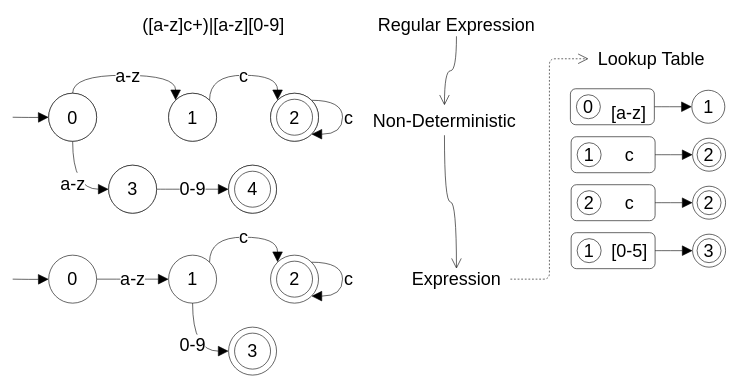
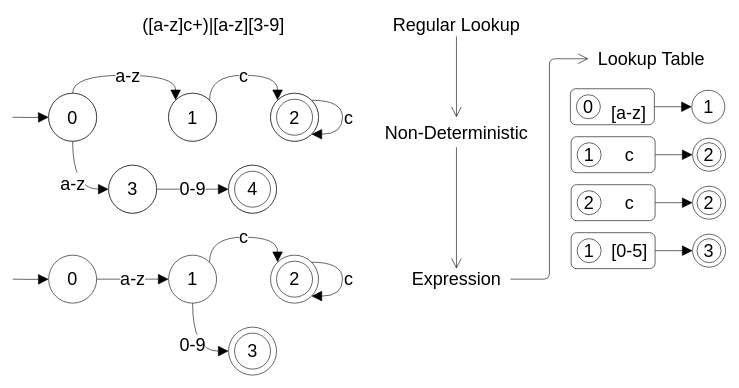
  <mxCell id="0" />
  <mxCell id="1" parent="0" />
  <mxCell id="2" value="1" style="ellipse;whiteSpace=wrap;html=1;aspect=fixed;fontSize=30;strokeColor=#000000;" vertex="1" parent="1"><mxGeometry x="1152.5" y="150" width="55" height="55" as="geometry" /></mxCell>
  <mxCell id="3" style="edgeStyle=orthogonalEdgeStyle;curved=1;html=1;exitX=1;exitY=0.5;exitDx=0;exitDy=0;entryX=0;entryY=0.5;entryDx=0;entryDy=0;fontSize=30;endArrow=block;endFill=1;endSize=15;" edge="1" parent="1" source="4" target="2"><mxGeometry relative="1" as="geometry" /></mxCell>
  <mxCell id="4" value="" style="rounded=1;whiteSpace=wrap;html=1;fontSize=30;strokeColor=#000000;" vertex="1" parent="1"><mxGeometry x="950" y="147.5" width="140" height="60" as="geometry" /></mxCell>
  <mxCell id="5" value="a-z" style="edgeStyle=orthogonalEdgeStyle;html=1;exitX=0.5;exitY=0;exitDx=0;exitDy=0;entryX=0;entryY=0;entryDx=0;entryDy=0;fontSize=30;endArrow=block;endFill=1;endSize=15;curved=1;" edge="1" parent="1" source="8" target="10"><mxGeometry relative="1" as="geometry"><Array as="points"><mxPoint x="120" y="125" /><mxPoint x="292" y="125" /></Array></mxGeometry></mxCell>
  <mxCell id="6" value="a-z" style="edgeStyle=orthogonalEdgeStyle;curved=1;html=1;exitX=0.5;exitY=1;exitDx=0;exitDy=0;entryX=0;entryY=0.5;entryDx=0;entryDy=0;fontSize=30;endArrow=block;endFill=1;endSize=15;" edge="1" parent="1" source="8" target="16"><mxGeometry relative="1" as="geometry" /></mxCell>
  <mxCell id="7" style="edgeStyle=orthogonalEdgeStyle;curved=1;html=1;fontSize=30;endArrow=block;endFill=1;endSize=15;entryX=0;entryY=0.5;entryDx=0;entryDy=0;" edge="1" parent="1" target="8"><mxGeometry relative="1" as="geometry"><mxPoint x="20" y="145" as="targetPoint" /><mxPoint x="20" y="195" as="sourcePoint" /></mxGeometry></mxCell>
  <mxCell id="8" value="0" style="ellipse;whiteSpace=wrap;html=1;aspect=fixed;fontSize=30;" vertex="1" parent="1"><mxGeometry x="80" y="155" width="80" height="80" as="geometry" /></mxCell>
  <mxCell id="9" value="c" style="edgeStyle=orthogonalEdgeStyle;curved=1;html=1;exitX=1;exitY=0;exitDx=0;exitDy=0;entryX=0;entryY=0;entryDx=0;entryDy=0;fontSize=30;endArrow=block;endFill=1;endSize=15;" edge="1" parent="1" source="10" target="11"><mxGeometry relative="1" as="geometry"><Array as="points"><mxPoint x="348" y="125" /><mxPoint x="462" y="125" /></Array></mxGeometry></mxCell>
  <mxCell id="10" value="1" style="ellipse;whiteSpace=wrap;html=1;aspect=fixed;fontSize=30;" vertex="1" parent="1"><mxGeometry x="280" y="155" width="80" height="80" as="geometry" /></mxCell>
  <mxCell id="11" value="2" style="ellipse;whiteSpace=wrap;html=1;aspect=fixed;fontSize=30;" vertex="1" parent="1"><mxGeometry x="450" y="155" width="80" height="80" as="geometry" /></mxCell>
  <mxCell id="12" value="2" style="ellipse;whiteSpace=wrap;html=1;aspect=fixed;fontSize=30;" vertex="1" parent="1"><mxGeometry x="460" y="165" width="60" height="60" as="geometry" /></mxCell>
- <mxCell id="13" value="([a-z]c+)|[a-z][0-9]" style="text;html=1;strokeColor=none;fillColor=none;align=center;verticalAlign=middle;whiteSpace=wrap;rounded=0;fontSize=30;" vertex="1" parent="1"><mxGeometry x="80" y="25" width="550" height="30" as="geometry" /></mxCell>
+ <mxCell id="13" value="([a-z]c+)|[a-z][3-9]" style="text;html=1;strokeColor=none;fillColor=none;align=center;verticalAlign=middle;whiteSpace=wrap;rounded=0;fontSize=30;" vertex="1" parent="1"><mxGeometry x="80" y="25" width="550" height="30" as="geometry" /></mxCell>
  <mxCell id="14" value="c" style="edgeStyle=orthogonalEdgeStyle;curved=1;html=1;exitX=1;exitY=0;exitDx=0;exitDy=0;fontSize=30;endArrow=block;endFill=1;endSize=15;entryX=1;entryY=1;entryDx=0;entryDy=0;" edge="1" parent="1" source="11" target="11"><mxGeometry y="10" relative="1" as="geometry"><mxPoint x="550" y="235" as="targetPoint" /><Array as="points"><mxPoint x="570" y="167" /><mxPoint x="570" y="224" /></Array><mxPoint as="offset" /></mxGeometry></mxCell>
  <mxCell id="15" value="0-9" style="edgeStyle=orthogonalEdgeStyle;curved=1;html=1;exitX=1;exitY=0.5;exitDx=0;exitDy=0;entryX=0;entryY=0.5;entryDx=0;entryDy=0;fontSize=30;endArrow=block;endFill=1;endSize=15;" edge="1" parent="1" source="16" target="17"><mxGeometry relative="1" as="geometry" /></mxCell>
  <mxCell id="16" value="3" style="ellipse;whiteSpace=wrap;html=1;aspect=fixed;fontSize=30;" vertex="1" parent="1"><mxGeometry x="180" y="275" width="80" height="80" as="geometry" /></mxCell>
  <mxCell id="17" value="2" style="ellipse;whiteSpace=wrap;html=1;aspect=fixed;fontSize=30;" vertex="1" parent="1"><mxGeometry x="380" y="275" width="80" height="80" as="geometry" /></mxCell>
  <mxCell id="18" value="4" style="ellipse;whiteSpace=wrap;html=1;aspect=fixed;fontSize=30;" vertex="1" parent="1"><mxGeometry x="390" y="285" width="60" height="60" as="geometry" /></mxCell>
  <mxCell id="19" value="a-z" style="edgeStyle=orthogonalEdgeStyle;html=1;exitX=1;exitY=0.5;exitDx=0;exitDy=0;entryX=0;entryY=0.5;entryDx=0;entryDy=0;fontSize=30;endArrow=block;endFill=1;endSize=15;curved=1;" edge="1" parent="1" source="21" target="23"><mxGeometry relative="1" as="geometry"><Array as="points"><mxPoint x="230" y="465" /><mxPoint x="230" y="465" /></Array></mxGeometry></mxCell>
  <mxCell id="20" style="edgeStyle=orthogonalEdgeStyle;curved=1;html=1;fontSize=30;endArrow=block;endFill=1;endSize=15;entryX=0;entryY=0.5;entryDx=0;entryDy=0;" edge="1" parent="1" target="21"><mxGeometry relative="1" as="geometry"><mxPoint x="20" y="415" as="targetPoint" /><mxPoint x="20" y="465" as="sourcePoint" /></mxGeometry></mxCell>
  <mxCell id="21" value="0" style="ellipse;whiteSpace=wrap;html=1;aspect=fixed;fontSize=30;strokeColor=#000000;" vertex="1" parent="1"><mxGeometry x="80" y="425" width="80" height="80" as="geometry" /></mxCell>
  <mxCell id="22" value="c" style="edgeStyle=orthogonalEdgeStyle;curved=1;html=1;exitX=1;exitY=0;exitDx=0;exitDy=0;entryX=0;entryY=0;entryDx=0;entryDy=0;fontSize=30;endArrow=block;endFill=1;endSize=15;" edge="1" parent="1" source="23" target="24"><mxGeometry relative="1" as="geometry"><Array as="points"><mxPoint x="348" y="395" /><mxPoint x="462" y="395" /></Array></mxGeometry></mxCell>
  <mxCell id="23" value="1" style="ellipse;whiteSpace=wrap;html=1;aspect=fixed;fontSize=30;strokeColor=#000000;" vertex="1" parent="1"><mxGeometry x="280" y="425" width="80" height="80" as="geometry" /></mxCell>
  <mxCell id="24" value="2" style="ellipse;whiteSpace=wrap;html=1;aspect=fixed;fontSize=30;strokeColor=#000000;" vertex="1" parent="1"><mxGeometry x="450" y="425" width="80" height="80" as="geometry" /></mxCell>
  <mxCell id="25" value="2" style="ellipse;whiteSpace=wrap;html=1;aspect=fixed;fontSize=30;strokeColor=#000000;" vertex="1" parent="1"><mxGeometry x="460" y="435" width="60" height="60" as="geometry" /></mxCell>
  <mxCell id="26" value="c" style="edgeStyle=orthogonalEdgeStyle;curved=1;html=1;exitX=1;exitY=0;exitDx=0;exitDy=0;fontSize=30;endArrow=block;endFill=1;endSize=15;entryX=1;entryY=1;entryDx=0;entryDy=0;" edge="1" parent="1" source="24" target="24"><mxGeometry y="10" relative="1" as="geometry"><mxPoint x="550" y="505" as="targetPoint" /><Array as="points"><mxPoint x="570" y="437" /><mxPoint x="570" y="494" /></Array><mxPoint as="offset" /></mxGeometry></mxCell>
  <mxCell id="27" value="0-9" style="edgeStyle=orthogonalEdgeStyle;curved=1;html=1;exitX=0.5;exitY=1;exitDx=0;exitDy=0;entryX=0;entryY=0.5;entryDx=0;entryDy=0;fontSize=30;endArrow=block;endFill=1;endSize=15;" edge="1" parent="1" source="23" target="28"><mxGeometry relative="1" as="geometry"><mxPoint x="260" y="585" as="sourcePoint" /></mxGeometry></mxCell>
  <mxCell id="28" value="2" style="ellipse;whiteSpace=wrap;html=1;aspect=fixed;fontSize=30;strokeColor=#000000;" vertex="1" parent="1"><mxGeometry x="380" y="545" width="80" height="80" as="geometry" /></mxCell>
  <mxCell id="29" value="3" style="ellipse;whiteSpace=wrap;html=1;aspect=fixed;fontSize=30;strokeColor=#000000;" vertex="1" parent="1"><mxGeometry x="390" y="555" width="60" height="60" as="geometry" /></mxCell>
  <mxCell id="30" style="edgeStyle=orthogonalEdgeStyle;curved=1;html=1;exitX=0.5;exitY=1;exitDx=0;exitDy=0;entryX=0.5;entryY=0;entryDx=0;entryDy=0;fontSize=30;endArrow=open;endFill=0;endSize=15;" edge="1" parent="1" source="31" target="33"><mxGeometry relative="1" as="geometry" /></mxCell>
- <mxCell id="31" value="Non-Deterministic" style="text;html=1;strokeColor=none;fillColor=none;align=center;verticalAlign=middle;whiteSpace=wrap;rounded=0;fontSize=30;" vertex="1" parent="1"><mxGeometry x="590" y="175" width="300" height="50" as="geometry" /></mxCell>
- <mxCell id="32" style="edgeStyle=orthogonalEdgeStyle;html=1;exitX=1;exitY=0.5;exitDx=0;exitDy=0;entryX=0;entryY=0.5;entryDx=0;entryDy=0;fontSize=30;endArrow=open;endFill=0;endSize=15;dashed=1;" edge="1" parent="1" source="33" target="56"><mxGeometry relative="1" as="geometry" /></mxCell>
+ <mxCell id="31" value="Non-Deterministic" style="text;html=1;strokeColor=none;fillColor=none;align=center;verticalAlign=middle;whiteSpace=wrap;rounded=0;fontSize=30;" vertex="1" parent="1"><mxGeometry x="610" y="195" width="300" height="50" as="geometry" /></mxCell>
+ <mxCell id="32" style="edgeStyle=orthogonalEdgeStyle;html=1;exitX=1;exitY=0.5;exitDx=0;exitDy=0;entryX=0;entryY=0.5;entryDx=0;entryDy=0;fontSize=30;endArrow=open;endFill=0;endSize=15;" edge="1" parent="1" source="33" target="56"><mxGeometry relative="1" as="geometry" /></mxCell>
  <mxCell id="33" value="Expression" style="text;html=1;strokeColor=none;fillColor=none;align=center;verticalAlign=middle;whiteSpace=wrap;rounded=0;fontSize=30;" vertex="1" parent="1"><mxGeometry x="670" y="447.5" width="180" height="35" as="geometry" /></mxCell>
  <mxCell id="34" style="edgeStyle=orthogonalEdgeStyle;curved=1;html=1;exitX=0.5;exitY=1;exitDx=0;exitDy=0;entryX=0.5;entryY=0;entryDx=0;entryDy=0;fontSize=30;endArrow=open;endFill=0;endSize=15;" edge="1" parent="1" source="35" target="31"><mxGeometry relative="1" as="geometry" /></mxCell>
- <mxCell id="35" value="Regular Expression" style="text;html=1;strokeColor=none;fillColor=none;align=center;verticalAlign=middle;whiteSpace=wrap;rounded=0;fontSize=30;" vertex="1" parent="1"><mxGeometry x="610" y="20" width="300" height="40" as="geometry" /></mxCell>
+ <mxCell id="35" value="Regular Lookup" style="text;html=1;strokeColor=none;fillColor=none;align=center;verticalAlign=middle;whiteSpace=wrap;rounded=0;fontSize=30;" vertex="1" parent="1"><mxGeometry x="610" y="20" width="300" height="40" as="geometry" /></mxCell>
  <mxCell id="36" value="0" style="ellipse;whiteSpace=wrap;html=1;aspect=fixed;fontSize=30;strokeColor=#000000;" vertex="1" parent="1"><mxGeometry x="960" y="157.5" width="40" height="40" as="geometry" /></mxCell>
  <mxCell id="37" value="[a-z]" style="text;html=1;strokeColor=none;fillColor=none;align=center;verticalAlign=middle;whiteSpace=wrap;rounded=0;fontSize=30;" vertex="1" parent="1"><mxGeometry x="1010" y="172.5" width="75" height="30" as="geometry" /></mxCell>
  <mxCell id="38" value="2" style="ellipse;whiteSpace=wrap;html=1;aspect=fixed;fontSize=30;strokeColor=#000000;" vertex="1" parent="1"><mxGeometry x="1153.75" y="230" width="55" height="55" as="geometry" /></mxCell>
  <mxCell id="39" style="edgeStyle=orthogonalEdgeStyle;curved=1;html=1;exitX=1;exitY=0.5;exitDx=0;exitDy=0;entryX=0;entryY=0.5;entryDx=0;entryDy=0;fontSize=30;endArrow=block;endFill=1;endSize=15;" edge="1" parent="1" source="40" target="38"><mxGeometry relative="1" as="geometry" /></mxCell>
  <mxCell id="40" value="" style="rounded=1;whiteSpace=wrap;html=1;fontSize=30;strokeColor=#000000;" vertex="1" parent="1"><mxGeometry x="951.25" y="227.5" width="140" height="60" as="geometry" /></mxCell>
  <mxCell id="41" value="1" style="ellipse;whiteSpace=wrap;html=1;aspect=fixed;fontSize=30;strokeColor=#000000;" vertex="1" parent="1"><mxGeometry x="961.25" y="237.5" width="40" height="40" as="geometry" /></mxCell>
  <mxCell id="42" value="c" style="text;html=1;strokeColor=none;fillColor=none;align=center;verticalAlign=middle;whiteSpace=wrap;rounded=0;fontSize=30;" vertex="1" parent="1"><mxGeometry x="1011.25" y="242.5" width="75" height="30" as="geometry" /></mxCell>
  <mxCell id="43" value="2" style="ellipse;whiteSpace=wrap;html=1;aspect=fixed;fontSize=30;strokeColor=#000000;" vertex="1" parent="1"><mxGeometry x="1153.75" y="310" width="55" height="55" as="geometry" /></mxCell>
  <mxCell id="44" style="edgeStyle=orthogonalEdgeStyle;curved=1;html=1;exitX=1;exitY=0.5;exitDx=0;exitDy=0;entryX=0;entryY=0.5;entryDx=0;entryDy=0;fontSize=30;endArrow=block;endFill=1;endSize=15;" edge="1" parent="1" source="45" target="43"><mxGeometry relative="1" as="geometry" /></mxCell>
  <mxCell id="45" value="" style="rounded=1;whiteSpace=wrap;html=1;fontSize=30;strokeColor=#000000;" vertex="1" parent="1"><mxGeometry x="951.25" y="307.5" width="140" height="60" as="geometry" /></mxCell>
  <mxCell id="46" value="2" style="ellipse;whiteSpace=wrap;html=1;aspect=fixed;fontSize=30;strokeColor=#000000;" vertex="1" parent="1"><mxGeometry x="961.25" y="317.5" width="40" height="40" as="geometry" /></mxCell>
  <mxCell id="47" value="c" style="text;html=1;strokeColor=none;fillColor=none;align=center;verticalAlign=middle;whiteSpace=wrap;rounded=0;fontSize=30;" vertex="1" parent="1"><mxGeometry x="1011.25" y="322.5" width="75" height="30" as="geometry" /></mxCell>
  <mxCell id="48" value="2" style="ellipse;whiteSpace=wrap;html=1;aspect=fixed;fontSize=30;strokeColor=#000000;" vertex="1" parent="1"><mxGeometry x="1161.25" y="237.5" width="40" height="40" as="geometry" /></mxCell>
  <mxCell id="49" value="2" style="ellipse;whiteSpace=wrap;html=1;aspect=fixed;fontSize=30;strokeColor=#000000;" vertex="1" parent="1"><mxGeometry x="1161.25" y="317.5" width="40" height="40" as="geometry" /></mxCell>
  <mxCell id="50" value="2" style="ellipse;whiteSpace=wrap;html=1;aspect=fixed;fontSize=30;strokeColor=#000000;" vertex="1" parent="1"><mxGeometry x="1153.75" y="390" width="55" height="55" as="geometry" /></mxCell>
  <mxCell id="51" style="edgeStyle=orthogonalEdgeStyle;curved=1;html=1;exitX=1;exitY=0.5;exitDx=0;exitDy=0;entryX=0;entryY=0.5;entryDx=0;entryDy=0;fontSize=30;endArrow=block;endFill=1;endSize=15;" edge="1" parent="1" source="52" target="50"><mxGeometry relative="1" as="geometry" /></mxCell>
  <mxCell id="52" value="" style="rounded=1;whiteSpace=wrap;html=1;fontSize=30;strokeColor=#000000;" vertex="1" parent="1"><mxGeometry x="951.25" y="387.5" width="140" height="60" as="geometry" /></mxCell>
  <mxCell id="53" value="1" style="ellipse;whiteSpace=wrap;html=1;aspect=fixed;fontSize=30;strokeColor=#000000;" vertex="1" parent="1"><mxGeometry x="961.25" y="397.5" width="40" height="40" as="geometry" /></mxCell>
  <mxCell id="54" value="[0-5]" style="text;html=1;strokeColor=none;fillColor=none;align=center;verticalAlign=middle;whiteSpace=wrap;rounded=0;fontSize=30;" vertex="1" parent="1"><mxGeometry x="1011.25" y="402.5" width="75" height="30" as="geometry" /></mxCell>
  <mxCell id="55" value="3" style="ellipse;whiteSpace=wrap;html=1;aspect=fixed;fontSize=30;strokeColor=#000000;" vertex="1" parent="1"><mxGeometry x="1161.25" y="397.5" width="40" height="40" as="geometry" /></mxCell>
  <mxCell id="56" value="Lookup Table" style="text;html=1;strokeColor=none;fillColor=none;align=center;verticalAlign=middle;whiteSpace=wrap;rounded=0;fontSize=30;" vertex="1" parent="1"><mxGeometry x="980" y="82.5" width="210" height="30" as="geometry" /></mxCell>
  <mxCell id="57" value="0" style="ellipse;whiteSpace=wrap;html=1;aspect=fixed;fontSize=30;strokeColor=#000000;" vertex="1" parent="1"><mxGeometry x="80" y="155" width="80" height="80" as="geometry" /></mxCell>
  <mxCell id="58" value="1" style="ellipse;whiteSpace=wrap;html=1;aspect=fixed;fontSize=30;strokeColor=#000000;" vertex="1" parent="1"><mxGeometry x="280" y="155" width="80" height="80" as="geometry" /></mxCell>
  <mxCell id="59" value="3" style="ellipse;whiteSpace=wrap;html=1;aspect=fixed;fontSize=30;strokeColor=#000000;" vertex="1" parent="1"><mxGeometry x="180" y="275" width="80" height="80" as="geometry" /></mxCell>
  <mxCell id="60" value="2" style="ellipse;whiteSpace=wrap;html=1;aspect=fixed;fontSize=30;strokeColor=#000000;" vertex="1" parent="1"><mxGeometry x="380" y="275" width="80" height="80" as="geometry" /></mxCell>
  <mxCell id="61" value="4" style="ellipse;whiteSpace=wrap;html=1;aspect=fixed;fontSize=30;strokeColor=#000000;" vertex="1" parent="1"><mxGeometry x="390" y="285" width="60" height="60" as="geometry" /></mxCell>
  <mxCell id="62" value="2" style="ellipse;whiteSpace=wrap;html=1;aspect=fixed;fontSize=30;strokeColor=#000000;" vertex="1" parent="1"><mxGeometry x="450" y="155" width="80" height="80" as="geometry" /></mxCell>
  <mxCell id="63" value="2" style="ellipse;whiteSpace=wrap;html=1;aspect=fixed;fontSize=30;strokeColor=#000000;" vertex="1" parent="1"><mxGeometry x="460" y="165" width="60" height="60" as="geometry" /></mxCell>
